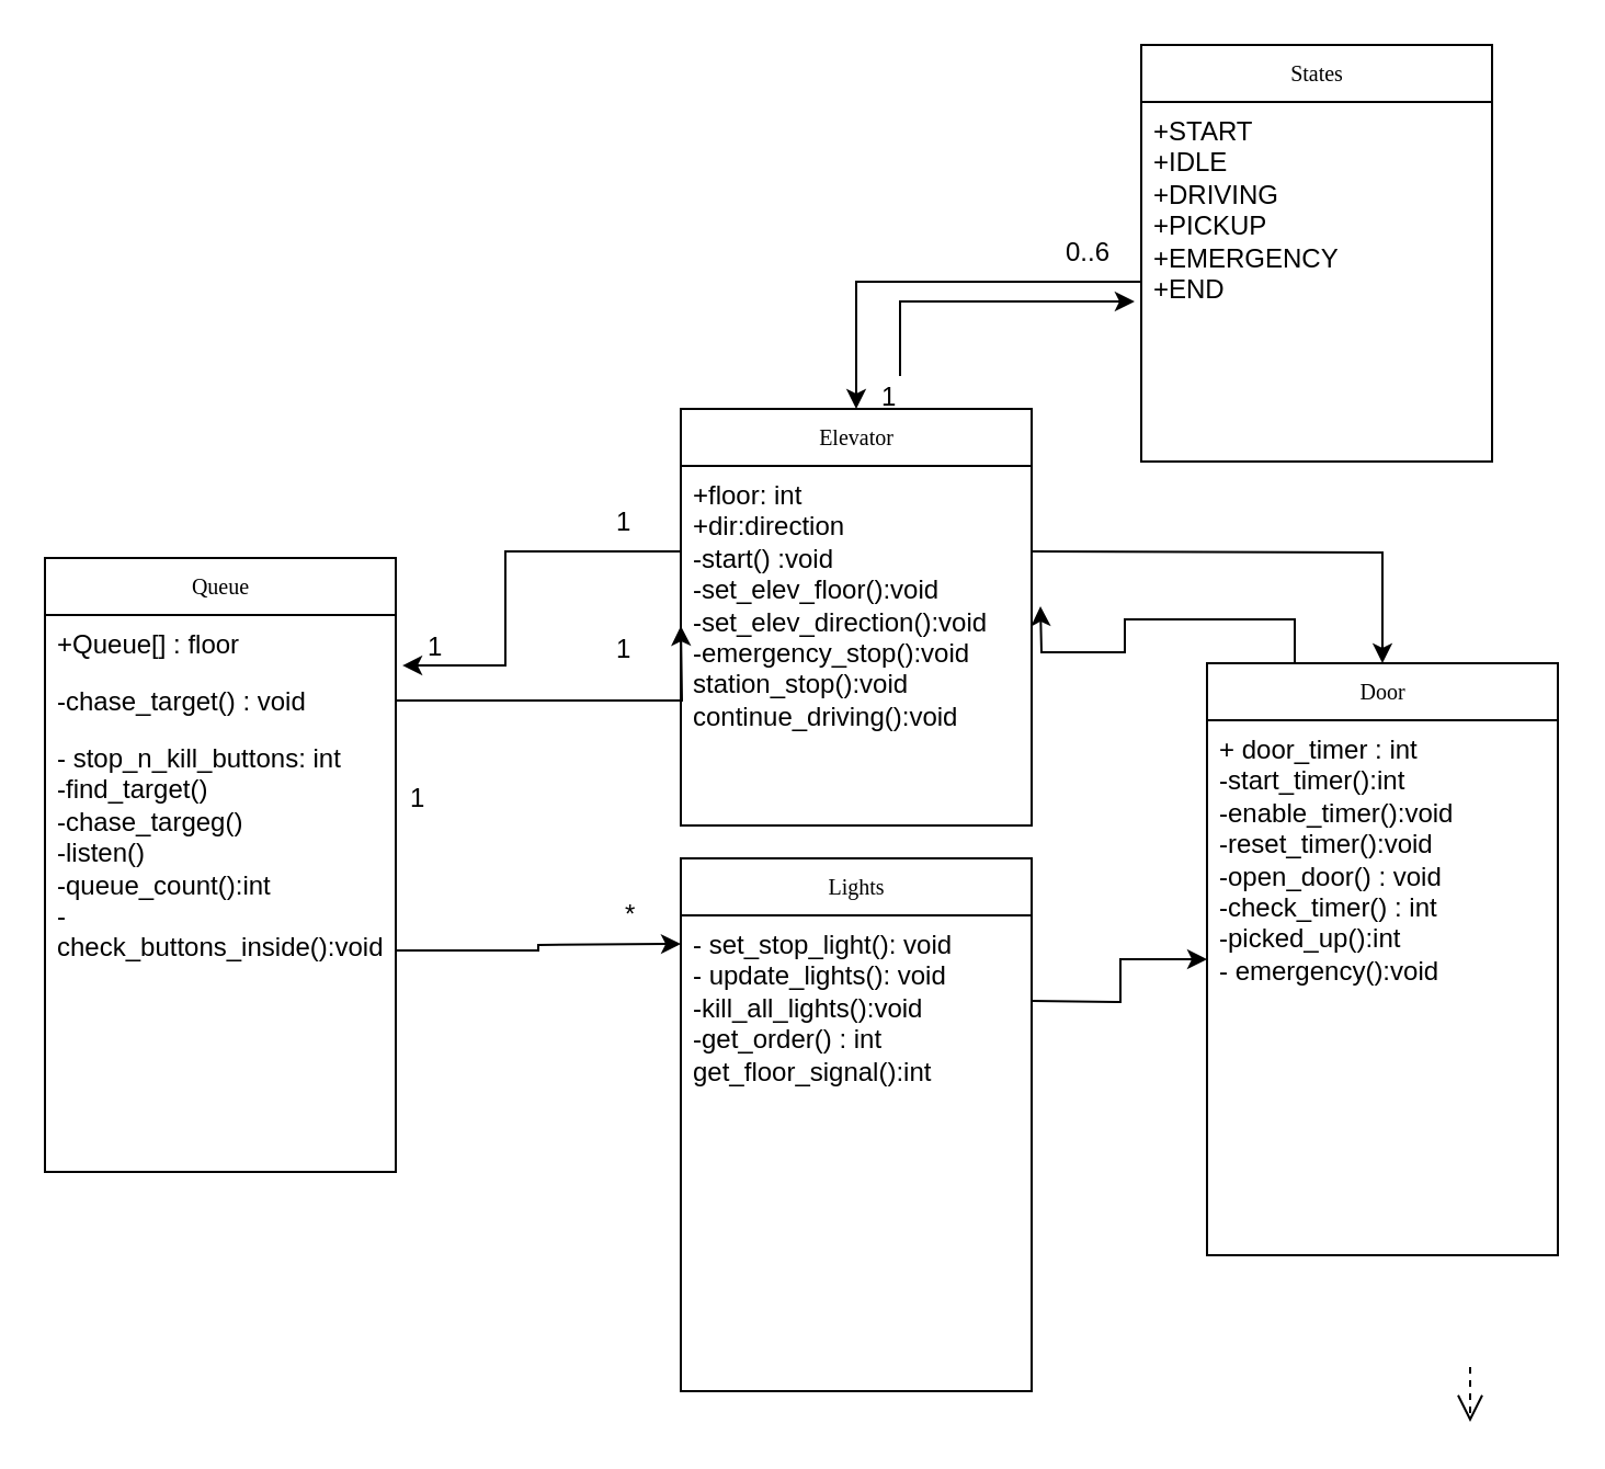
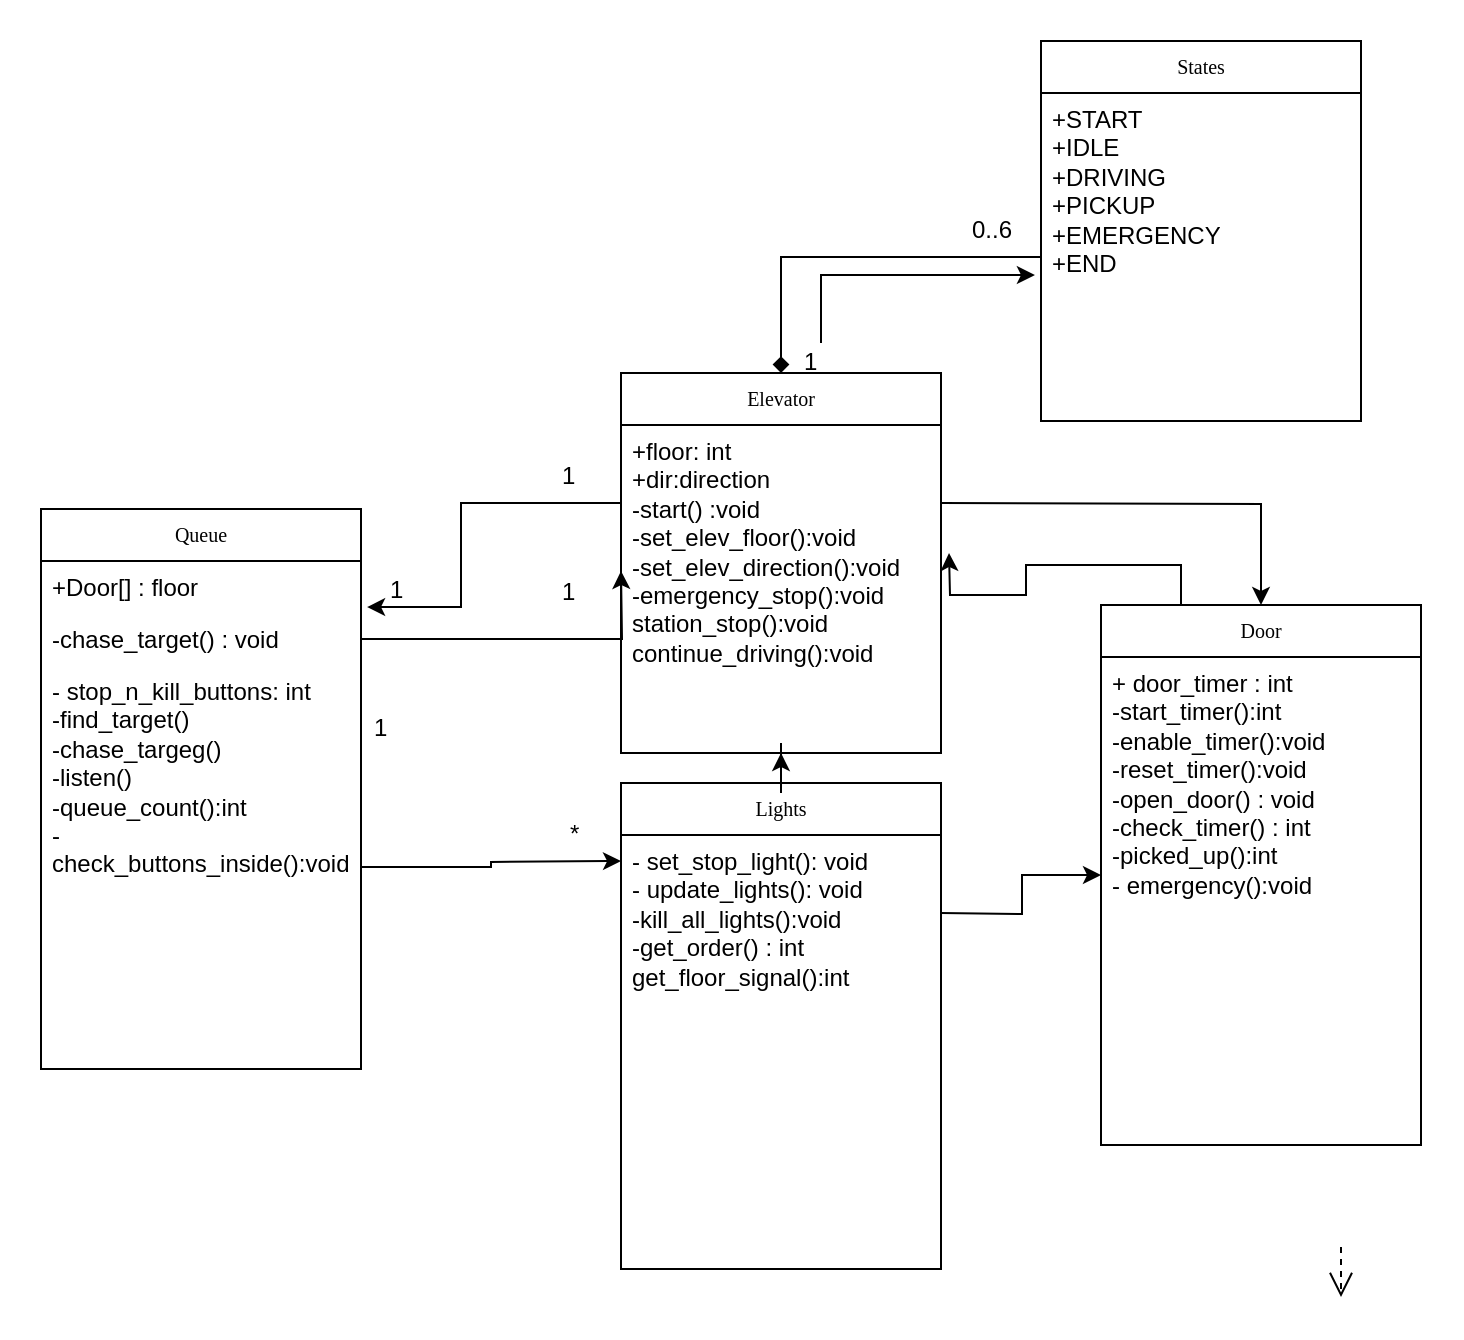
  <mxCell id="0" />
  <mxCell id="1" parent="0" />
  <mxCell id="2" value="Elevator" style="swimlane;html=1;fontStyle=0;childLayout=stackLayout;horizontal=1;startSize=26;fillColor=none;horizontalStack=0;resizeParent=1;resizeLast=0;collapsible=1;marginBottom=0;swimlaneFillColor=#ffffff;rounded=0;shadow=0;comic=0;labelBackgroundColor=none;strokeColor=#000000;strokeWidth=1;fontFamily=Verdana;fontSize=10;fontColor=#000000;align=center;" parent="1" vertex="1"><mxGeometry x="310" y="186" width="160" height="190" as="geometry" /></mxCell>
  <mxCell id="3" value="+floor: int&lt;br&gt;+dir:direction&lt;br&gt;-start() :void&lt;br&gt;-set_elev_floor():void&lt;br&gt;-set_elev_direction():void&lt;br&gt;-emergency_stop():void&lt;br&gt;station_stop():void&lt;br&gt;continue_driving():void&lt;br&gt;" style="text;html=1;strokeColor=none;fillColor=none;align=left;verticalAlign=top;spacingLeft=4;spacingRight=4;whiteSpace=wrap;overflow=hidden;rotatable=0;points=[[0,0.5],[1,0.5]];portConstraint=eastwest;" parent="2" vertex="1"><mxGeometry y="26" width="160" height="164" as="geometry" /></mxCell>
+ <mxCell id="4" style="edgeStyle=orthogonalEdgeStyle;rounded=0;orthogonalLoop=1;jettySize=auto;html=1;entryX=0.5;entryY=1;entryDx=0;entryDy=0;" edge="1" parent="1" source="5" target="2"><mxGeometry relative="1" as="geometry" /></mxCell>
  <mxCell id="5" value="Lights" style="swimlane;html=1;fontStyle=0;childLayout=stackLayout;horizontal=1;startSize=26;fillColor=none;horizontalStack=0;resizeParent=1;resizeLast=0;collapsible=1;marginBottom=0;swimlaneFillColor=#ffffff;rounded=0;shadow=0;comic=0;labelBackgroundColor=none;strokeColor=#000000;strokeWidth=1;fontFamily=Verdana;fontSize=10;fontColor=#000000;align=center;" parent="1" vertex="1"><mxGeometry x="310" y="391" width="160" height="243" as="geometry" /></mxCell>
  <mxCell id="6" value="- set_stop_light(): void&lt;br&gt;-&amp;nbsp;update_lights(): void&lt;br&gt;-kill_all_lights():void&amp;nbsp;&lt;br&gt;-get_order() : int&lt;br&gt;get_floor_signal():int&lt;br&gt;&lt;br&gt;" style="text;html=1;strokeColor=none;fillColor=none;align=left;verticalAlign=top;spacingLeft=4;spacingRight=4;whiteSpace=wrap;overflow=hidden;rotatable=0;points=[[0,0.5],[1,0.5]];portConstraint=eastwest;" parent="5" vertex="1"><mxGeometry y="26" width="160" height="142" as="geometry" /></mxCell>
  <mxCell id="7" style="edgeStyle=orthogonalEdgeStyle;rounded=0;html=1;dashed=1;labelBackgroundColor=none;startFill=0;endArrow=open;endFill=0;endSize=10;fontFamily=Verdana;fontSize=10;" parent="1" edge="1"><mxGeometry relative="1" as="geometry"><Array as="points" /><mxPoint x="670" y="623" as="sourcePoint" /><mxPoint x="670" y="648" as="targetPoint" /></mxGeometry></mxCell>
  <mxCell id="8" style="edgeStyle=orthogonalEdgeStyle;rounded=0;orthogonalLoop=1;jettySize=auto;html=1;entryX=1.019;entryY=0.885;entryDx=0;entryDy=0;entryPerimeter=0;" edge="1" parent="1" target="13"><mxGeometry relative="1" as="geometry"><mxPoint x="310" y="251" as="sourcePoint" /><mxPoint x="190" y="304" as="targetPoint" /><Array as="points"><mxPoint x="230" y="251" /><mxPoint x="230" y="303" /></Array></mxGeometry></mxCell>
  <mxCell id="9" style="edgeStyle=orthogonalEdgeStyle;rounded=0;orthogonalLoop=1;jettySize=auto;html=1;exitX=0.25;exitY=0;exitDx=0;exitDy=0;entryX=1.025;entryY=0.286;entryDx=0;entryDy=0;entryPerimeter=0;" edge="1" parent="1" source="10"><mxGeometry relative="1" as="geometry"><mxPoint x="474" y="276" as="targetPoint" /></mxGeometry></mxCell>
  <mxCell id="10" value="Door" style="swimlane;html=1;fontStyle=0;childLayout=stackLayout;horizontal=1;startSize=26;fillColor=none;horizontalStack=0;resizeParent=1;resizeLast=0;collapsible=1;marginBottom=0;swimlaneFillColor=#ffffff;rounded=0;shadow=0;comic=0;labelBackgroundColor=none;strokeColor=#000000;strokeWidth=1;fontFamily=Verdana;fontSize=10;fontColor=#000000;align=center;" vertex="1" parent="1"><mxGeometry x="550" y="302" width="160" height="270" as="geometry" /></mxCell>
  <mxCell id="11" value="+ door_timer : int&lt;br&gt;-start_timer():int&lt;br&gt;-enable_timer():void&lt;br&gt;-reset_timer():void&lt;br&gt;-open_door() : void&lt;br&gt;-check_timer() : int&lt;br&gt;-picked_up():int&lt;br&gt;- emergency():void&lt;br&gt;" style="text;html=1;strokeColor=none;fillColor=none;align=left;verticalAlign=top;spacingLeft=4;spacingRight=4;whiteSpace=wrap;overflow=hidden;rotatable=0;points=[[0,0.5],[1,0.5]];portConstraint=eastwest;" vertex="1" parent="10"><mxGeometry y="26" width="160" height="244" as="geometry" /></mxCell>
  <mxCell id="12" value="Queue" style="swimlane;html=1;fontStyle=0;childLayout=stackLayout;horizontal=1;startSize=26;fillColor=none;horizontalStack=0;resizeParent=1;resizeLast=0;collapsible=1;marginBottom=0;swimlaneFillColor=#ffffff;rounded=0;shadow=0;comic=0;labelBackgroundColor=none;strokeColor=#000000;strokeWidth=1;fontFamily=Verdana;fontSize=10;fontColor=#000000;align=center;" vertex="1" parent="1"><mxGeometry x="20" y="254" width="160" height="280" as="geometry" /></mxCell>
- <mxCell id="13" value="+Queue[] : floor" style="text;html=1;strokeColor=none;fillColor=none;align=left;verticalAlign=top;spacingLeft=4;spacingRight=4;whiteSpace=wrap;overflow=hidden;rotatable=0;points=[[0,0.5],[1,0.5]];portConstraint=eastwest;" vertex="1" parent="12"><mxGeometry y="26" width="160" height="26" as="geometry" /></mxCell>
+ <mxCell id="13" value="+Door[] : floor" style="text;html=1;strokeColor=none;fillColor=none;align=left;verticalAlign=top;spacingLeft=4;spacingRight=4;whiteSpace=wrap;overflow=hidden;rotatable=0;points=[[0,0.5],[1,0.5]];portConstraint=eastwest;" vertex="1" parent="12"><mxGeometry y="26" width="160" height="26" as="geometry" /></mxCell>
  <mxCell id="14" value="-chase_target() : void" style="text;html=1;strokeColor=none;fillColor=none;align=left;verticalAlign=top;spacingLeft=4;spacingRight=4;whiteSpace=wrap;overflow=hidden;rotatable=0;points=[[0,0.5],[1,0.5]];portConstraint=eastwest;" vertex="1" parent="12"><mxGeometry y="52" width="160" height="26" as="geometry" /></mxCell>
  <mxCell id="15" value="- stop_n_kill_buttons: int&lt;br&gt;-find_target()&amp;nbsp;&lt;br&gt;-chase_targeg()&lt;br&gt;-listen()&lt;br&gt;-queue_count():int&lt;br&gt;-check_buttons_inside():void&lt;br&gt;" style="text;html=1;strokeColor=none;fillColor=none;align=left;verticalAlign=top;spacingLeft=4;spacingRight=4;whiteSpace=wrap;overflow=hidden;rotatable=0;points=[[0,0.5],[1,0.5]];portConstraint=eastwest;" vertex="1" parent="12"><mxGeometry y="78" width="160" height="202" as="geometry" /></mxCell>
  <mxCell id="16" style="edgeStyle=orthogonalEdgeStyle;rounded=0;orthogonalLoop=1;jettySize=auto;html=1;entryX=0;entryY=0.5;entryDx=0;entryDy=0;" edge="1" parent="1" source="14"><mxGeometry relative="1" as="geometry"><mxPoint x="310" y="285" as="targetPoint" /></mxGeometry></mxCell>
  <mxCell id="17" value="1" style="text;html=1;resizable=0;points=[];autosize=1;align=left;verticalAlign=top;spacingTop=-4;" vertex="1" parent="1"><mxGeometry x="279" y="286" width="20" height="20" as="geometry" /></mxCell>
  <mxCell id="18" style="edgeStyle=orthogonalEdgeStyle;rounded=0;orthogonalLoop=1;jettySize=auto;html=1;entryX=0;entryY=0.5;entryDx=0;entryDy=0;" edge="1" parent="1" source="15"><mxGeometry relative="1" as="geometry"><mxPoint x="310" y="430" as="targetPoint" /></mxGeometry></mxCell>
  <mxCell id="19" style="edgeStyle=orthogonalEdgeStyle;rounded=0;orthogonalLoop=1;jettySize=auto;html=1;entryX=0;entryY=0.5;entryDx=0;entryDy=0;" edge="1" parent="1" target="10"><mxGeometry relative="1" as="geometry"><mxPoint x="470" y="456" as="sourcePoint" /></mxGeometry></mxCell>
  <mxCell id="20" style="edgeStyle=orthogonalEdgeStyle;rounded=0;orthogonalLoop=1;jettySize=auto;html=1;exitX=1;exitY=0.5;exitDx=0;exitDy=0;entryX=0.5;entryY=0;entryDx=0;entryDy=0;" edge="1" parent="1" target="10"><mxGeometry relative="1" as="geometry"><mxPoint x="470" y="251" as="sourcePoint" /></mxGeometry></mxCell>
  <mxCell id="21" value="1" style="text;html=1;resizable=0;points=[];autosize=1;align=left;verticalAlign=top;spacingTop=-4;" vertex="1" parent="1"><mxGeometry x="279" y="228" width="20" height="20" as="geometry" /></mxCell>
  <mxCell id="22" value="1" style="text;html=1;resizable=0;points=[];autosize=1;align=left;verticalAlign=top;spacingTop=-4;" vertex="1" parent="1"><mxGeometry x="193" y="285" width="20" height="20" as="geometry" /></mxCell>
  <mxCell id="23" value="1" style="text;html=1;resizable=0;points=[];autosize=1;align=left;verticalAlign=top;spacingTop=-4;" vertex="1" parent="1"><mxGeometry x="185" y="354" width="20" height="20" as="geometry" /></mxCell>
  <mxCell id="24" value="*" style="text;html=1;resizable=0;points=[];autosize=1;align=left;verticalAlign=top;spacingTop=-4;" vertex="1" parent="1"><mxGeometry x="283" y="407" width="20" height="20" as="geometry" /></mxCell>
  <mxCell id="25" value="States" style="swimlane;html=1;fontStyle=0;childLayout=stackLayout;horizontal=1;startSize=26;fillColor=none;horizontalStack=0;resizeParent=1;resizeLast=0;collapsible=1;marginBottom=0;swimlaneFillColor=#ffffff;rounded=0;shadow=0;comic=0;labelBackgroundColor=none;strokeColor=#000000;strokeWidth=1;fontFamily=Verdana;fontSize=10;fontColor=#000000;align=center;" vertex="1" parent="1"><mxGeometry x="520" width="160" height="190" as="geometry" y="20" /></mxCell>
  <mxCell id="26" value="+START&lt;br&gt;+IDLE&lt;br&gt;+DRIVING&lt;br&gt;+PICKUP&lt;br&gt;+EMERGENCY&lt;br&gt;+END&lt;br&gt;" style="text;html=1;strokeColor=none;fillColor=none;align=left;verticalAlign=top;spacingLeft=4;spacingRight=4;whiteSpace=wrap;overflow=hidden;rotatable=0;points=[[0,0.5],[1,0.5]];portConstraint=eastwest;" vertex="1" parent="25"><mxGeometry y="26" width="160" height="164" as="geometry" /></mxCell>
- <mxCell id="27" style="edgeStyle=orthogonalEdgeStyle;rounded=0;orthogonalLoop=1;jettySize=auto;html=1;entryX=0.5;entryY=0;entryDx=0;entryDy=0;" edge="1" parent="1" source="26" target="2"><mxGeometry relative="1" as="geometry" /></mxCell>
+ <mxCell id="27" style="edgeStyle=orthogonalEdgeStyle;rounded=0;orthogonalLoop=1;jettySize=auto;html=1;entryX=0.5;entryY=0;entryDx=0;entryDy=0;endArrow=diamond;" edge="1" parent="1" source="26" target="2"><mxGeometry relative="1" as="geometry" /></mxCell>
  <mxCell id="28" style="edgeStyle=orthogonalEdgeStyle;rounded=0;orthogonalLoop=1;jettySize=auto;html=1;entryX=-0.019;entryY=0.555;entryDx=0;entryDy=0;entryPerimeter=0;" edge="1" parent="1" source="29" target="26"><mxGeometry relative="1" as="geometry"><Array as="points"><mxPoint x="410" y="137" /></Array></mxGeometry></mxCell>
  <mxCell id="29" value="1" style="text;html=1;resizable=0;points=[];autosize=1;align=left;verticalAlign=top;spacingTop=-4;" vertex="1" parent="1"><mxGeometry x="400" y="171" width="20" height="20" as="geometry" /></mxCell>
  <mxCell id="30" value="0..6" style="text;html=1;resizable=0;points=[];autosize=1;align=left;verticalAlign=top;spacingTop=-4;" vertex="1" parent="1"><mxGeometry x="484" y="105" width="40" height="20" as="geometry" /></mxCell>
